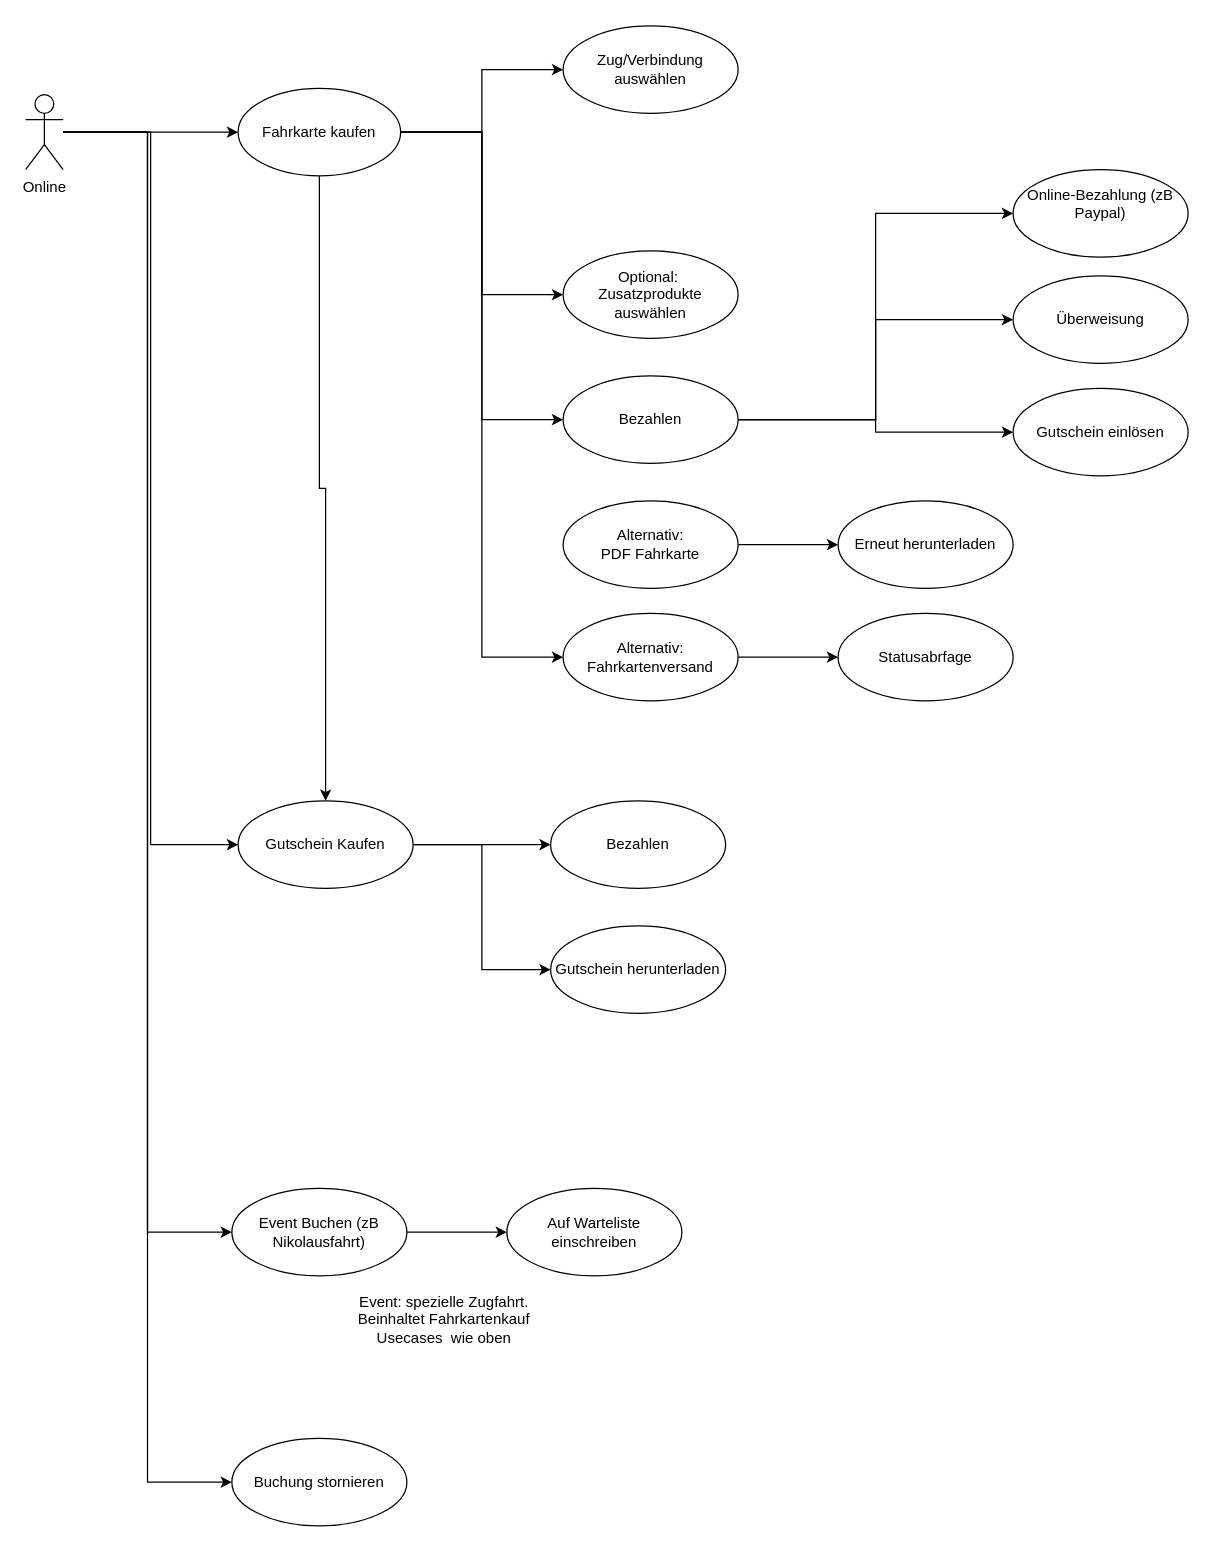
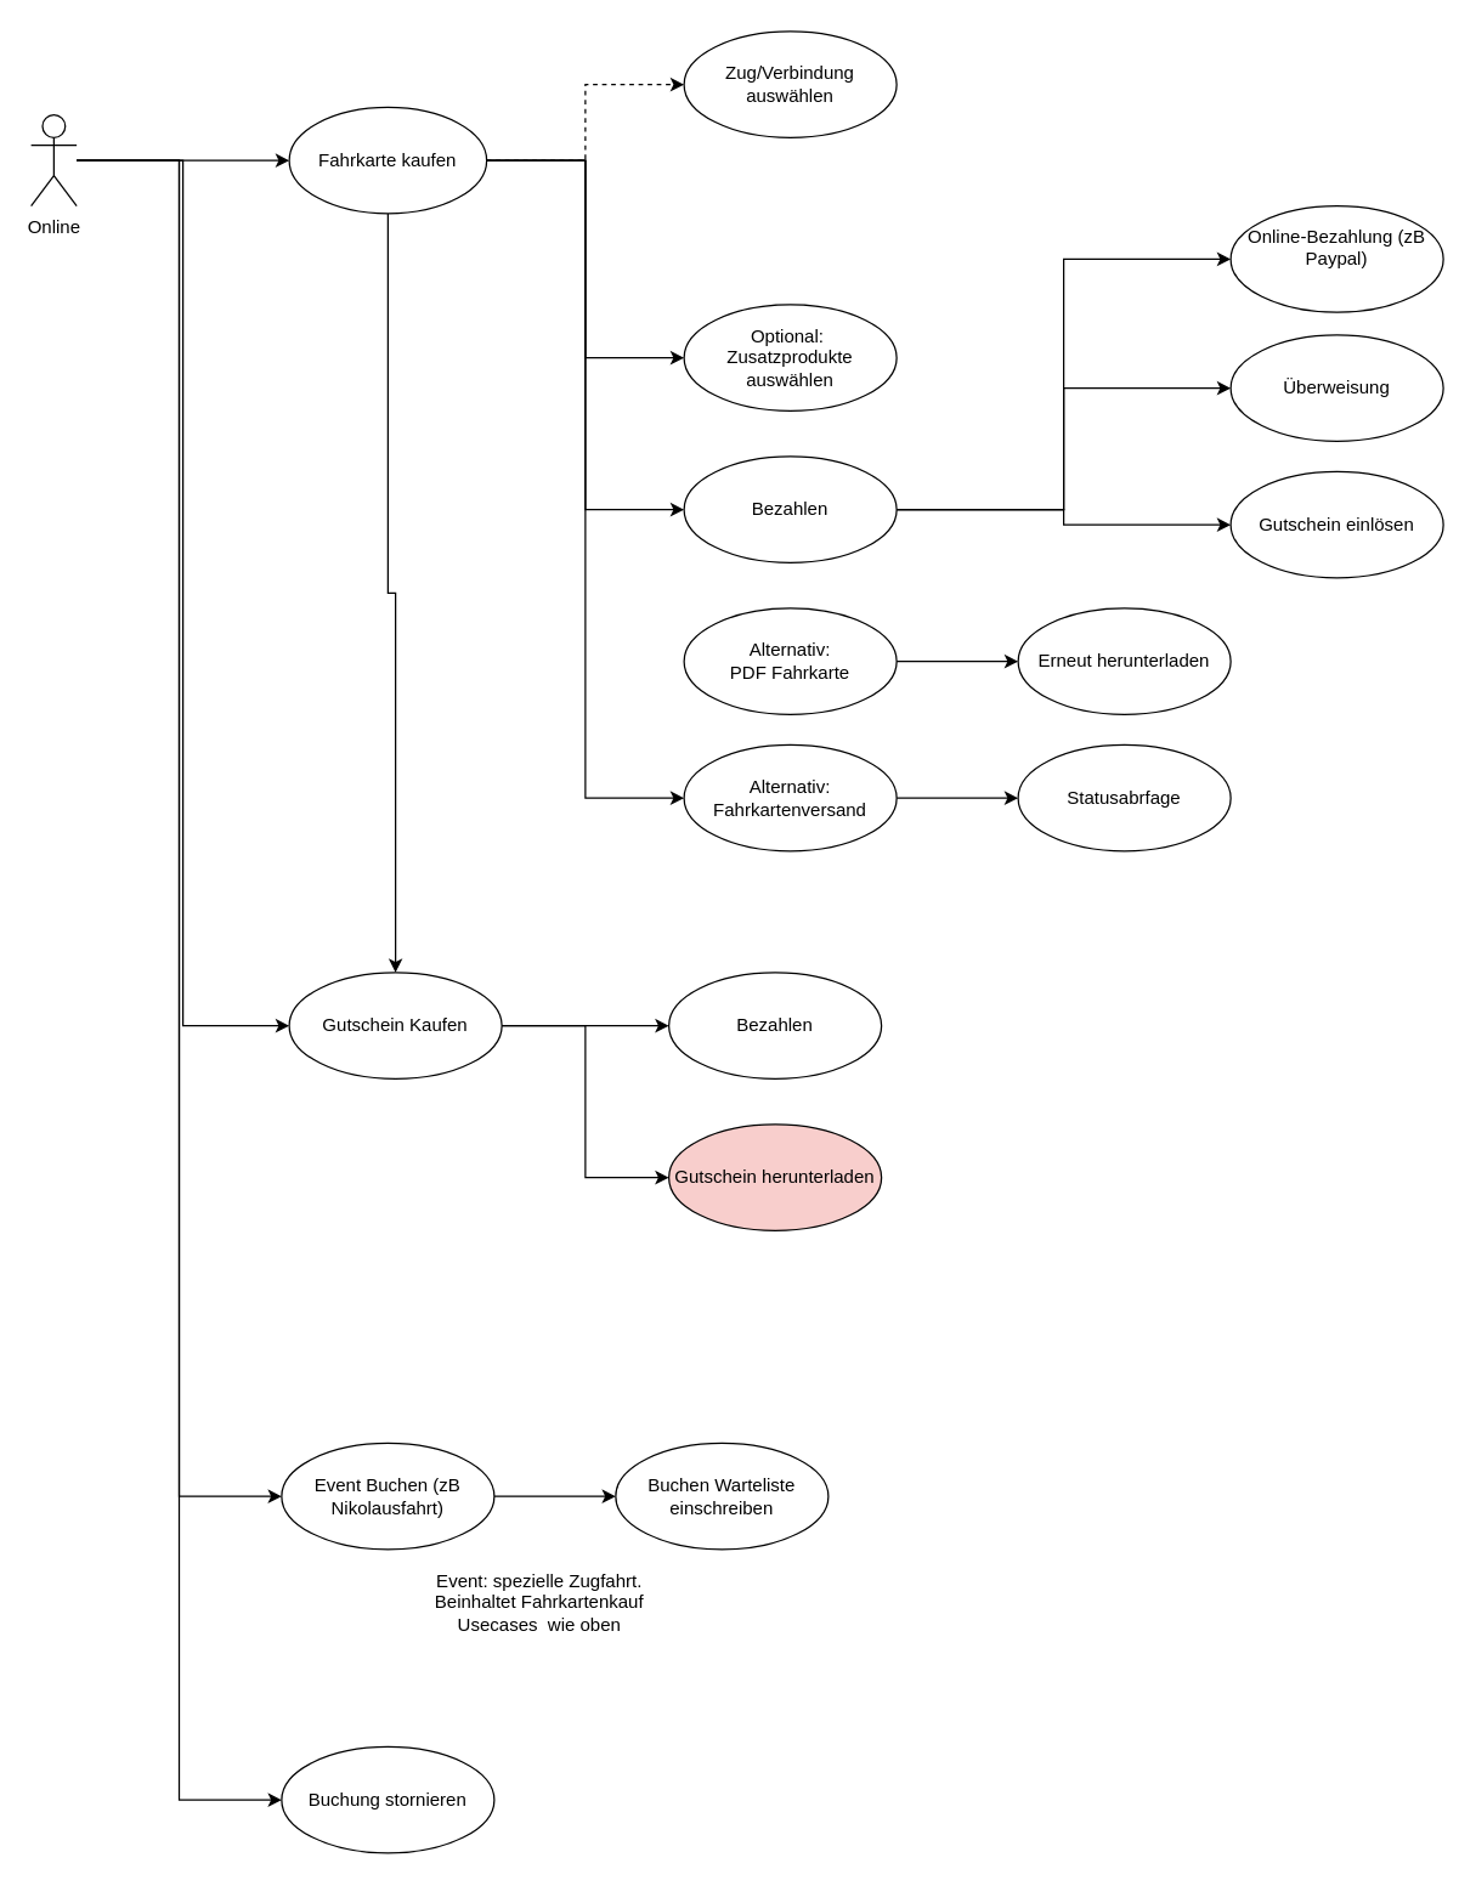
  <mxCell id="0" />
  <mxCell id="1" parent="0" />
  <mxCell id="2" style="edgeStyle=orthogonalEdgeStyle;rounded=0;orthogonalLoop=1;jettySize=auto;html=1;" edge="1" parent="1" source="6" target="12"><mxGeometry relative="1" as="geometry" /></mxCell>
  <mxCell id="3" style="edgeStyle=orthogonalEdgeStyle;rounded=0;orthogonalLoop=1;jettySize=auto;html=1;entryX=0;entryY=0.5;entryDx=0;entryDy=0;" edge="1" parent="1" source="6" target="30"><mxGeometry relative="1" as="geometry" /></mxCell>
  <mxCell id="4" style="edgeStyle=orthogonalEdgeStyle;rounded=0;orthogonalLoop=1;jettySize=auto;html=1;entryX=0;entryY=0.5;entryDx=0;entryDy=0;" edge="1" parent="1" source="6" target="34"><mxGeometry relative="1" as="geometry" /></mxCell>
  <mxCell id="5" style="edgeStyle=orthogonalEdgeStyle;rounded=0;orthogonalLoop=1;jettySize=auto;html=1;entryX=0;entryY=0.5;entryDx=0;entryDy=0;" edge="1" parent="1" source="6" target="37"><mxGeometry relative="1" as="geometry"><mxPoint x="150" y="1190" as="targetPoint" /></mxGeometry></mxCell>
  <mxCell id="6" value="Online" style="shape=umlActor;verticalLabelPosition=bottom;verticalAlign=top;html=1;outlineConnect=0;" vertex="1" parent="1"><mxGeometry x="20" y="75" width="30" height="60" as="geometry" /></mxCell>
- <mxCell id="7" style="edgeStyle=orthogonalEdgeStyle;rounded=0;orthogonalLoop=1;jettySize=auto;html=1;entryX=0;entryY=0.5;entryDx=0;entryDy=0;" edge="1" parent="1" source="12" target="13"><mxGeometry relative="1" as="geometry" /></mxCell>
+ <mxCell id="7" style="edgeStyle=orthogonalEdgeStyle;rounded=0;orthogonalLoop=1;jettySize=auto;html=1;entryX=0;entryY=0.5;entryDx=0;entryDy=0;dashed=1;" edge="1" parent="1" source="12" target="13"><mxGeometry relative="1" as="geometry" /></mxCell>
  <mxCell id="8" style="edgeStyle=orthogonalEdgeStyle;rounded=0;orthogonalLoop=1;jettySize=auto;html=1;entryX=0;entryY=0.5;entryDx=0;entryDy=0;" edge="1" parent="1" source="12" target="14"><mxGeometry relative="1" as="geometry" /></mxCell>
  <mxCell id="9" style="edgeStyle=orthogonalEdgeStyle;rounded=0;orthogonalLoop=1;jettySize=auto;html=1;entryX=0;entryY=0.5;entryDx=0;entryDy=0;" edge="1" parent="1" source="12" target="18"><mxGeometry relative="1" as="geometry" /></mxCell>
  <mxCell id="10" style="edgeStyle=orthogonalEdgeStyle;rounded=0;orthogonalLoop=1;jettySize=auto;html=1;" edge="1" parent="1" source="12" target="30"><mxGeometry relative="1" as="geometry" /></mxCell>
  <mxCell id="11" style="edgeStyle=orthogonalEdgeStyle;rounded=0;orthogonalLoop=1;jettySize=auto;html=1;entryX=0;entryY=0.5;entryDx=0;entryDy=0;" edge="1" parent="1" source="12" target="22"><mxGeometry relative="1" as="geometry" /></mxCell>
  <mxCell id="12" value="Fahrkarte kaufen" style="ellipse;whiteSpace=wrap;html=1;" vertex="1" parent="1"><mxGeometry x="190" y="70" width="130" height="70" as="geometry" /></mxCell>
  <mxCell id="13" value="Zug/Verbindung auswählen" style="ellipse;whiteSpace=wrap;html=1;" vertex="1" parent="1"><mxGeometry x="450" y="20" width="140" height="70" as="geometry" /></mxCell>
  <mxCell id="14" value="&lt;div&gt;Optional:&amp;nbsp;&lt;/div&gt;&lt;div&gt;Zusatzprodukte auswählen&lt;/div&gt;" style="ellipse;whiteSpace=wrap;html=1;" vertex="1" parent="1"><mxGeometry x="450" y="200" width="140" height="70" as="geometry" /></mxCell>
  <mxCell id="15" value="" style="edgeStyle=orthogonalEdgeStyle;rounded=0;orthogonalLoop=1;jettySize=auto;html=1;entryX=0;entryY=0.5;entryDx=0;entryDy=0;" edge="1" parent="1" source="18" target="25"><mxGeometry relative="1" as="geometry" /></mxCell>
  <mxCell id="16" style="edgeStyle=orthogonalEdgeStyle;rounded=0;orthogonalLoop=1;jettySize=auto;html=1;entryX=0;entryY=0.5;entryDx=0;entryDy=0;" edge="1" parent="1" source="18" target="26"><mxGeometry relative="1" as="geometry" /></mxCell>
  <mxCell id="17" style="edgeStyle=orthogonalEdgeStyle;rounded=0;orthogonalLoop=1;jettySize=auto;html=1;entryX=0;entryY=0.5;entryDx=0;entryDy=0;" edge="1" parent="1" source="18" target="27"><mxGeometry relative="1" as="geometry" /></mxCell>
  <mxCell id="18" value="Bezahlen" style="ellipse;whiteSpace=wrap;html=1;" vertex="1" parent="1"><mxGeometry x="450" y="300" width="140" height="70" as="geometry" /></mxCell>
  <mxCell id="19" value="" style="edgeStyle=orthogonalEdgeStyle;rounded=0;orthogonalLoop=1;jettySize=auto;html=1;" edge="1" parent="1" source="20" target="24"><mxGeometry relative="1" as="geometry" /></mxCell>
  <mxCell id="20" value="&lt;div&gt;Alternativ:&lt;/div&gt;&lt;div&gt;PDF Fahrkarte&lt;/div&gt;" style="ellipse;whiteSpace=wrap;html=1;" vertex="1" parent="1"><mxGeometry x="450" y="400" width="140" height="70" as="geometry" /></mxCell>
  <mxCell id="21" value="" style="edgeStyle=orthogonalEdgeStyle;rounded=0;orthogonalLoop=1;jettySize=auto;html=1;" edge="1" parent="1" source="22" target="23"><mxGeometry relative="1" as="geometry" /></mxCell>
  <mxCell id="22" value="Alternativ: Fahrkartenversand" style="ellipse;whiteSpace=wrap;html=1;" vertex="1" parent="1"><mxGeometry x="450" y="490" width="140" height="70" as="geometry" /></mxCell>
  <mxCell id="23" value="Statusabrfage" style="ellipse;whiteSpace=wrap;html=1;" vertex="1" parent="1"><mxGeometry x="670" y="490" width="140" height="70" as="geometry" /></mxCell>
  <mxCell id="24" value="Erneut herunterladen" style="ellipse;whiteSpace=wrap;html=1;" vertex="1" parent="1"><mxGeometry x="670" y="400" width="140" height="70" as="geometry" /></mxCell>
  <mxCell id="25" value="&lt;div&gt;Online-Bezahlung (zB Paypal)&lt;/div&gt;&lt;div&gt;&lt;br&gt;&lt;/div&gt;" style="ellipse;whiteSpace=wrap;html=1;" vertex="1" parent="1"><mxGeometry x="810" y="135" width="140" height="70" as="geometry" /></mxCell>
  <mxCell id="26" value="Überweisung" style="ellipse;whiteSpace=wrap;html=1;" vertex="1" parent="1"><mxGeometry x="810" y="220" width="140" height="70" as="geometry" /></mxCell>
  <mxCell id="27" value="Gutschein einlösen" style="ellipse;whiteSpace=wrap;html=1;" vertex="1" parent="1"><mxGeometry x="810" y="310" width="140" height="70" as="geometry" /></mxCell>
  <mxCell id="28" style="edgeStyle=orthogonalEdgeStyle;rounded=0;orthogonalLoop=1;jettySize=auto;html=1;" edge="1" parent="1" source="30" target="31"><mxGeometry relative="1" as="geometry" /></mxCell>
  <mxCell id="29" style="edgeStyle=orthogonalEdgeStyle;rounded=0;orthogonalLoop=1;jettySize=auto;html=1;entryX=0;entryY=0.5;entryDx=0;entryDy=0;" edge="1" parent="1" source="30" target="32"><mxGeometry relative="1" as="geometry"><mxPoint x="420" y="770" as="targetPoint" /></mxGeometry></mxCell>
  <mxCell id="30" value="Gutschein Kaufen" style="ellipse;whiteSpace=wrap;html=1;" vertex="1" parent="1"><mxGeometry x="190" y="640" width="140" height="70" as="geometry" /></mxCell>
  <mxCell id="31" value="Bezahlen" style="ellipse;whiteSpace=wrap;html=1;" vertex="1" parent="1"><mxGeometry x="440" y="640" width="140" height="70" as="geometry" /></mxCell>
- <mxCell id="32" value="Gutschein herunterladen" style="ellipse;whiteSpace=wrap;html=1;" vertex="1" parent="1"><mxGeometry x="440" y="740" width="140" height="70" as="geometry" /></mxCell>
+ <mxCell id="32" value="Gutschein herunterladen" style="ellipse;whiteSpace=wrap;html=1;fillColor=#f8cecc;" vertex="1" parent="1"><mxGeometry x="440" y="740" width="140" height="70" as="geometry" /></mxCell>
  <mxCell id="33" value="" style="edgeStyle=orthogonalEdgeStyle;rounded=0;orthogonalLoop=1;jettySize=auto;html=1;" edge="1" parent="1" source="34" target="35"><mxGeometry relative="1" as="geometry" /></mxCell>
  <mxCell id="34" value="Event Buchen (zB Nikolausfahrt)" style="ellipse;whiteSpace=wrap;html=1;" vertex="1" parent="1"><mxGeometry x="185" y="950" width="140" height="70" as="geometry" /></mxCell>
- <mxCell id="35" value="Auf Warteliste einschreiben" style="ellipse;whiteSpace=wrap;html=1;" vertex="1" parent="1"><mxGeometry x="405" y="950" width="140" height="70" as="geometry" /></mxCell>
+ <mxCell id="35" value="Buchen Warteliste einschreiben" style="ellipse;whiteSpace=wrap;html=1;" vertex="1" parent="1"><mxGeometry x="405" y="950" width="140" height="70" as="geometry" /></mxCell>
  <mxCell id="36" value="Event: spezielle Zugfahrt. Beinhaltet Fahrkartenkauf Usecases&amp;nbsp; wie oben" style="text;html=1;align=center;verticalAlign=middle;whiteSpace=wrap;rounded=0;" vertex="1" parent="1"><mxGeometry x="280" y="1020" width="150" height="70" as="geometry" /></mxCell>
  <mxCell id="37" value="Buchung stornieren" style="ellipse;whiteSpace=wrap;html=1;" vertex="1" parent="1"><mxGeometry x="185" y="1150" width="140" height="70" as="geometry" /></mxCell>
